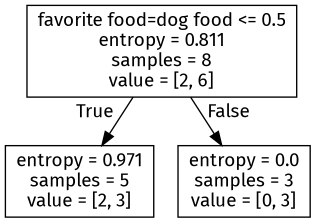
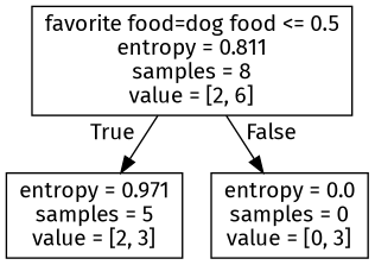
  digraph {
    fontname="Fira Sans"
    node [shape=box fontname="Fira Sans"]
    edge [labeldistance=2.5 fontname="Fira Sans"]
    n1 [label="favorite food=dog food <= 0.5\nentropy = 0.811\nsamples = 8\nvalue = [2, 6]"]
    n2 [label="entropy = 0.971\nsamples = 5\nvalue = [2, 3]"]
-   n3 [label="entropy = 0.0\nsamples = 3\nvalue = [0, 3]"]
+   n3 [label="entropy = 0.0\nsamples = 0\nvalue = [0, 3]"]
    n1 -> n2 [headlabel=True labelangle=45]
    n1 -> n3 [headlabel=False labelangle=-45]
  }
